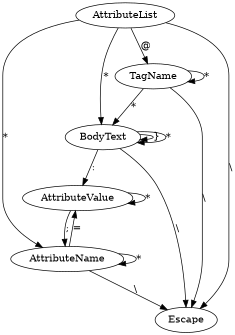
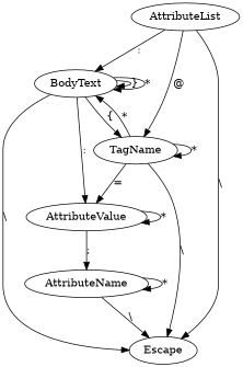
  digraph {
    BodyText
    TagName
    Escape
    AttributeValue
    AttributeList
    AttributeName
    BodyText -> BodyText [label="}"]
    BodyText -> BodyText [label="*"]
+   BodyText -> TagName [label="{"]
    BodyText -> Escape [label="\\"]
    BodyText -> AttributeValue [label=":"]
    TagName -> BodyText [label="*"]
    TagName -> TagName [label="*"]
    TagName -> Escape [label="\\"]
    AttributeValue -> AttributeValue [label="*"]
    AttributeValue -> AttributeName [label=";"]
-   AttributeList -> BodyText [label="*"]
+   AttributeList -> BodyText [label=":"]
    AttributeList -> TagName [label="@"]
    AttributeList -> Escape [label="\\"]
-   AttributeList -> AttributeName [label="*"]
    AttributeName -> Escape [label="\\"]
-   AttributeName -> AttributeValue [label="="]
+   TagName -> AttributeValue [label="="]
    AttributeName -> AttributeName [label="*"]
  }
